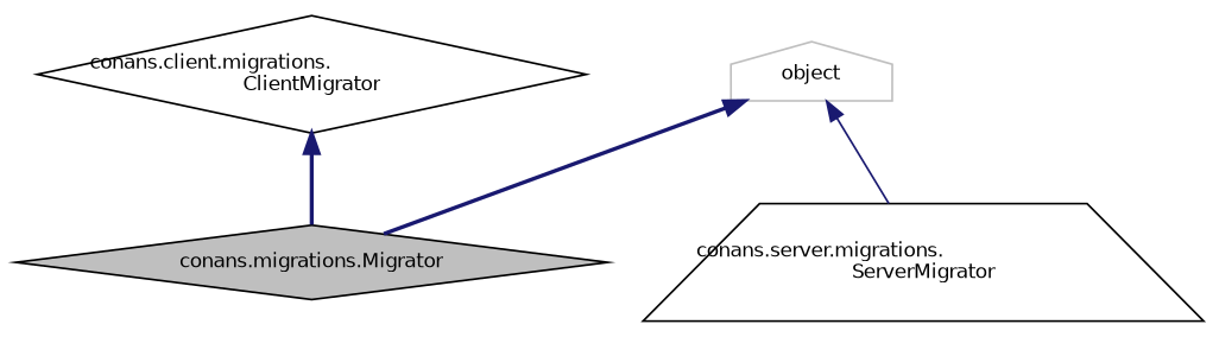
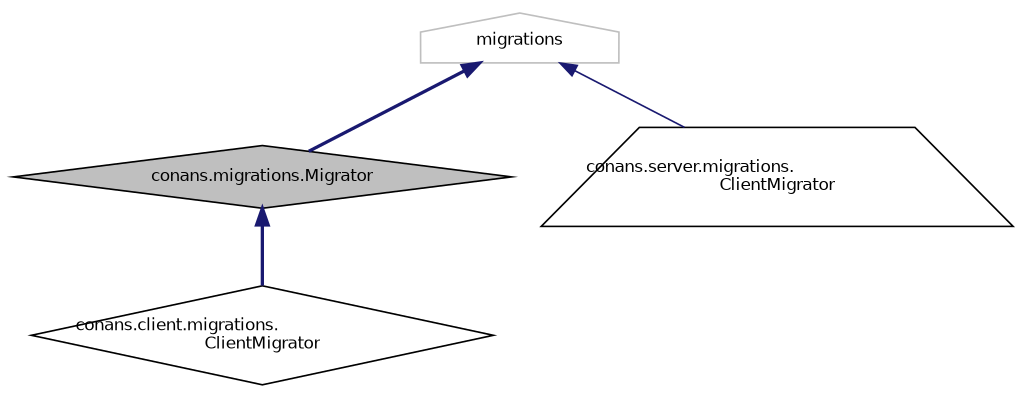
  digraph {
    node [color=black fillcolor=white fontname=Helvetica fontsize=10 shape=diamond style=filled]
    edge [color=midnightblue dir=back fontname=Helvetica fontsize=10 labelfontname=Helvetica labelfontsize=10 style=bold]
    n1 [fillcolor=grey75 fontcolor=black height=0.2 label="conans.migrations.Migrator" width=0.4]
    n2 [height=0.2 label="conans.client.migrations.\lClientMigrator" width=0.4]
-   n3 [height=0.2 label="conans.server.migrations.\lServerMigrator" shape=trapezium width=0.4]
-   n4 [color=grey75 height=0.2 label=object shape=house width=0.4]
-   n2 -> n1
+   n3 [height=0.2 label="conans.server.migrations.\lClientMigrator" shape=trapezium width=0.4]
+   n4 [color=grey75 height=0.2 label=migrations shape=house width=0.4]
+   n1 -> n2
    n4 -> n1
    n4 -> n3 [style=solid]
  }
